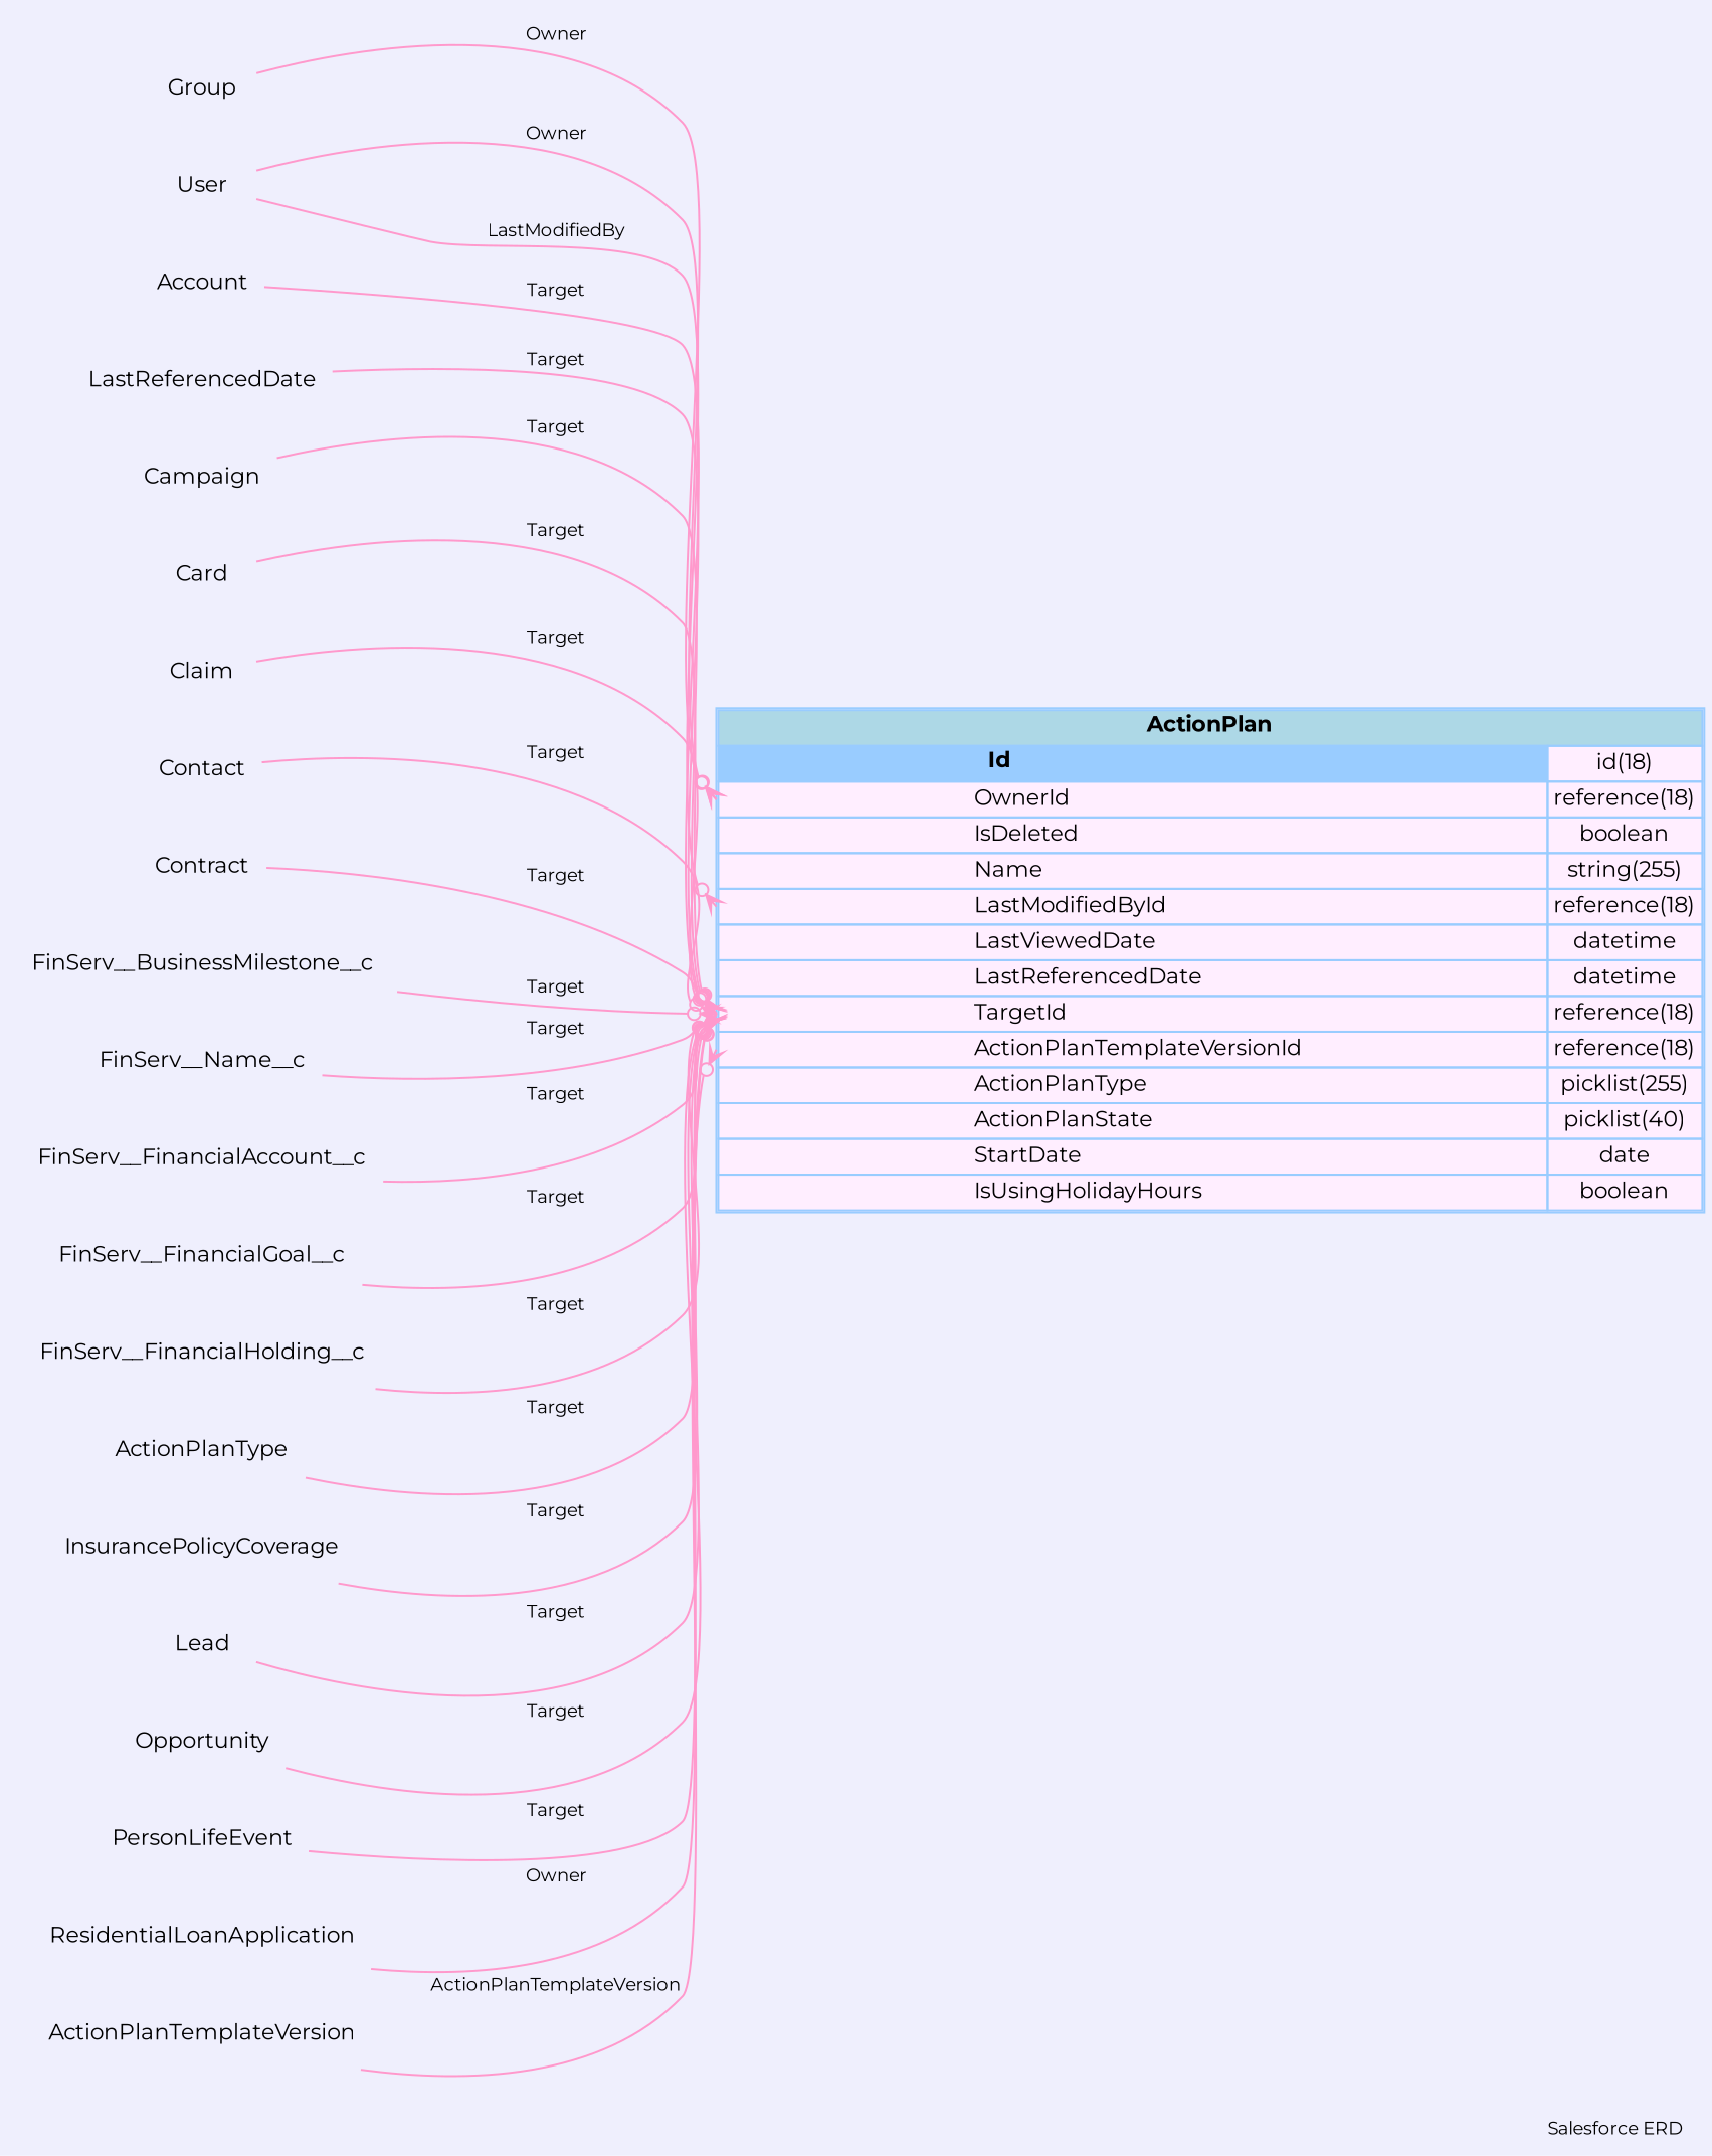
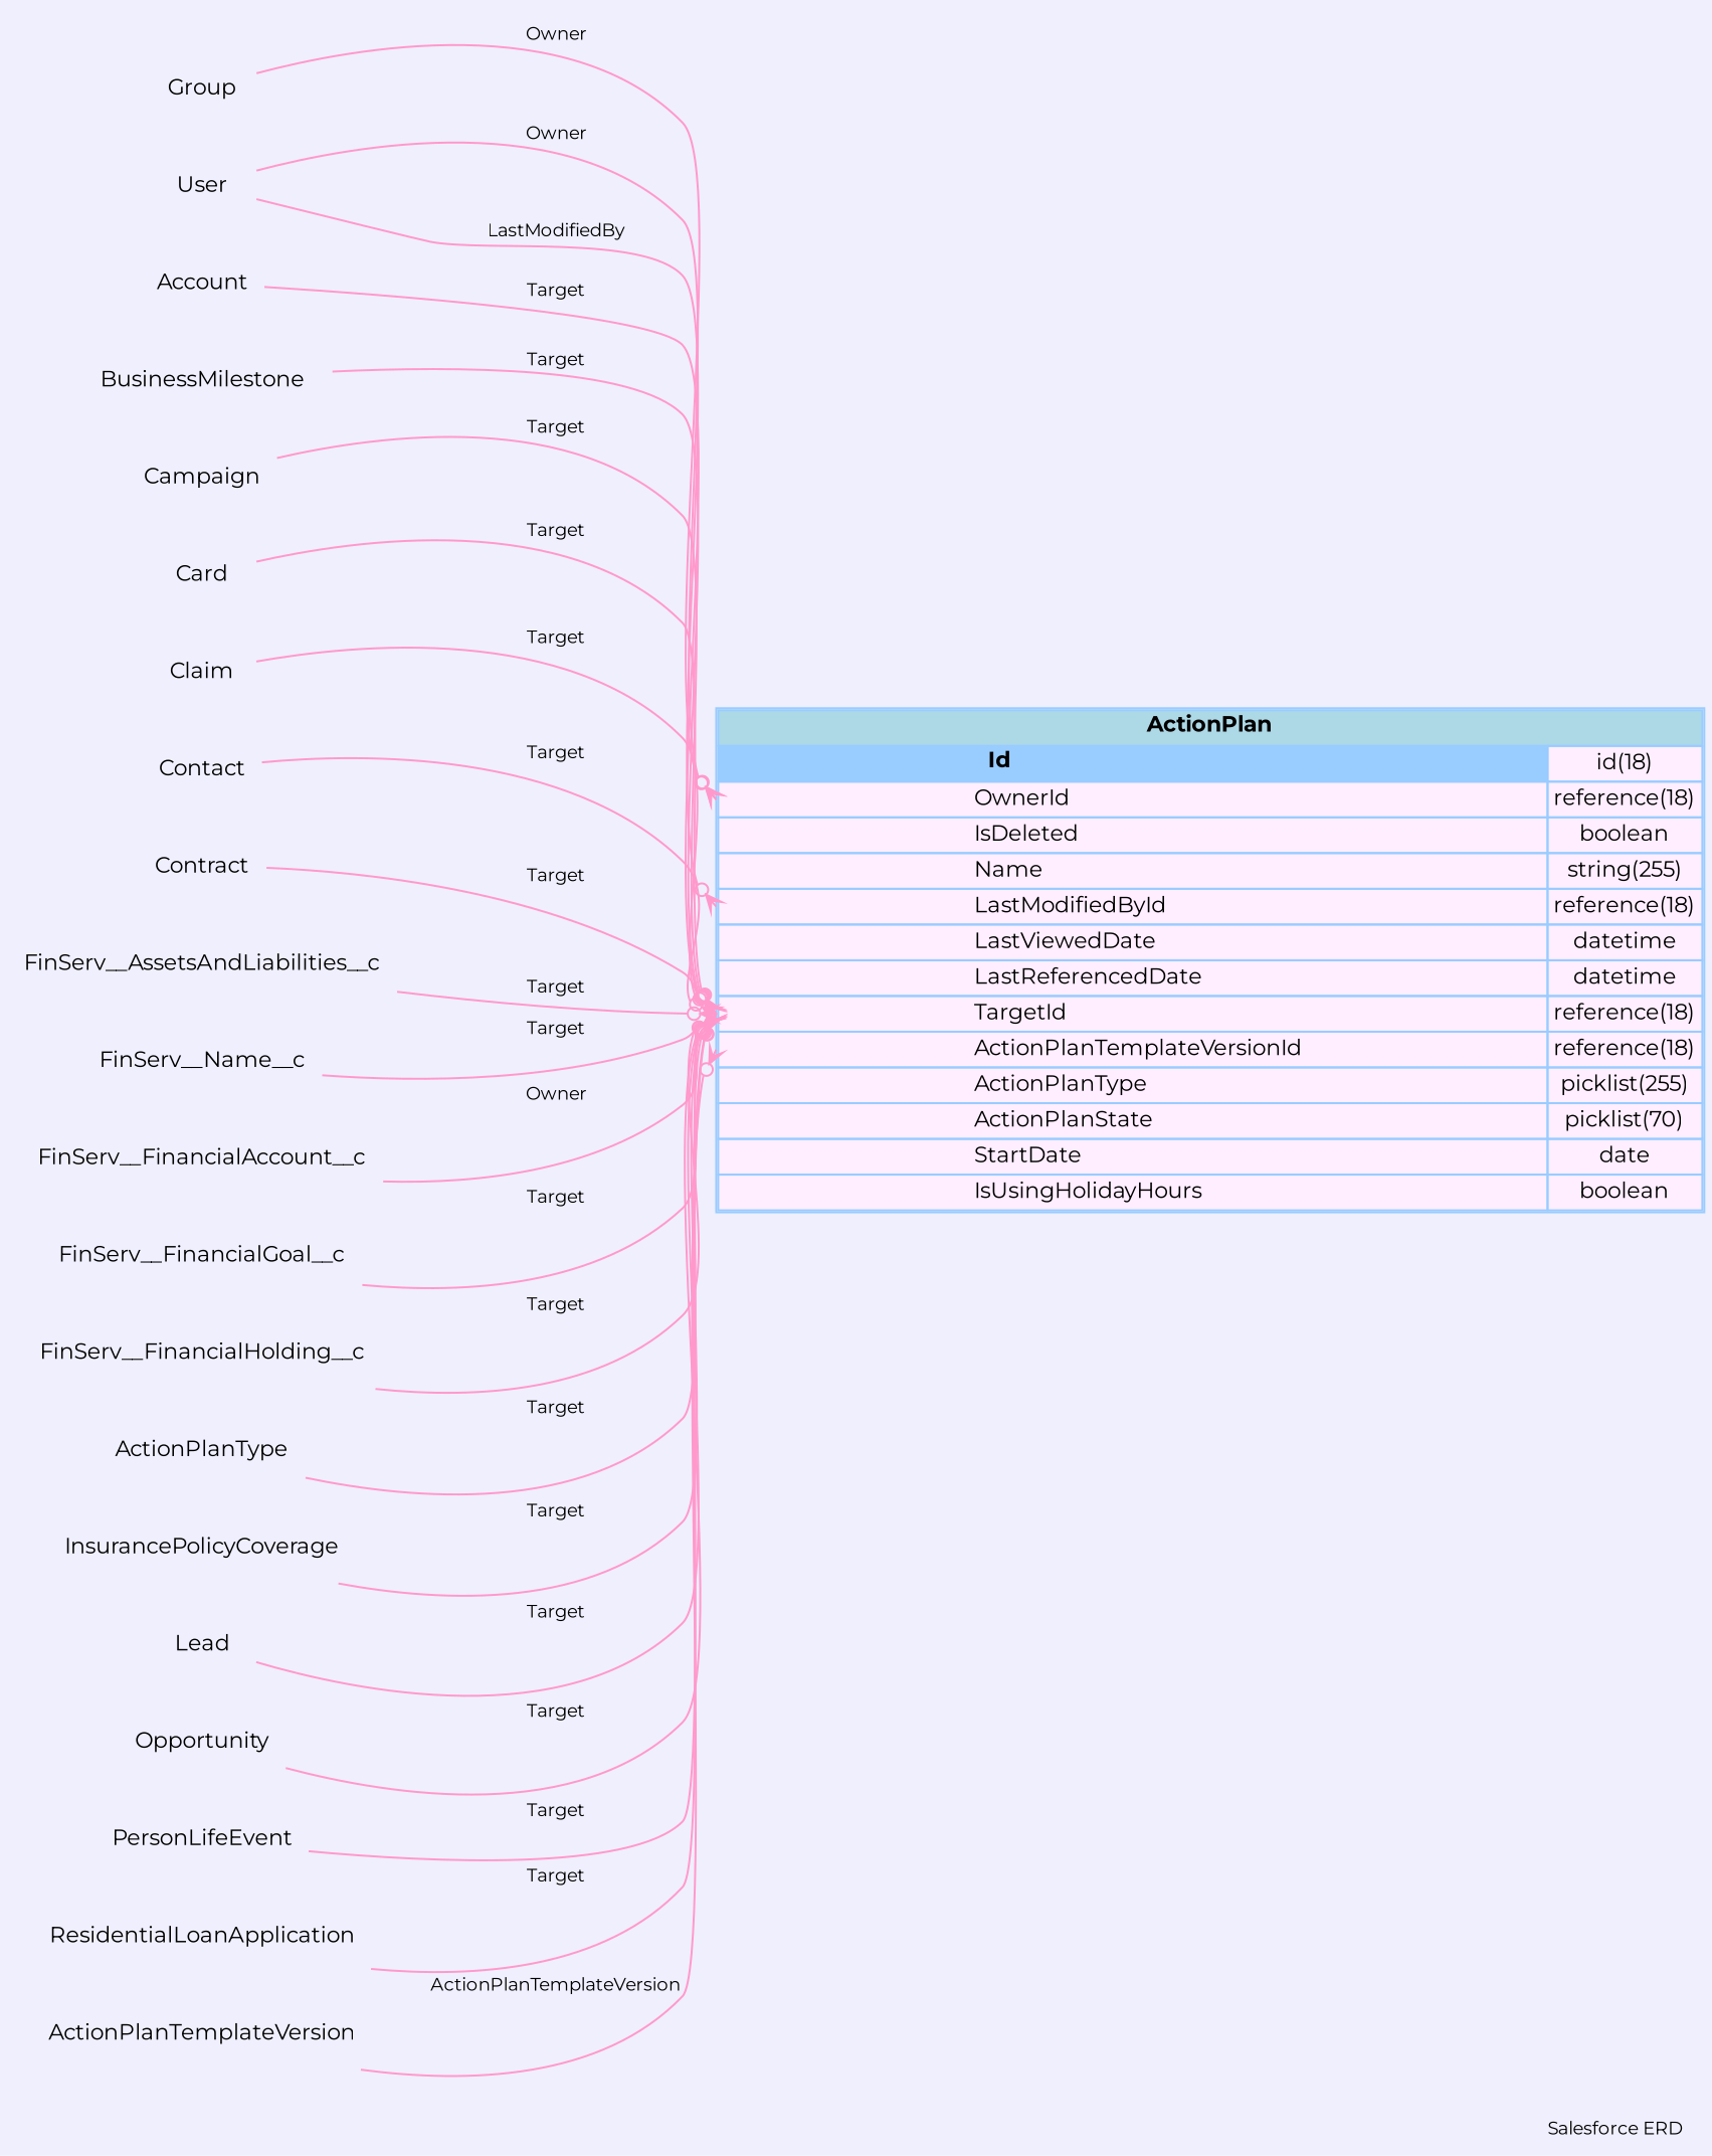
  digraph {
    bgcolor="#efeffd"
    fontname=Montserrat
    fontsize=9
    label="Salesforce ERD "
    labeljust=r
    nodesep=0.18
    rankdir=RL
    ranksep=0.46
    node [color="#99ccff" fontname=Montserrat fontsize=11 shape=plaintext]
    edge [arrowhead=none arrowsize=0.8 arrowtail=crowodot color="#ff99cc" dir=back fontname=Montserrat fontsize=9 headport="Id:e" tailport="TargetId:w"]
-   n1 [label=<                 <table border="1" cellborder="1" cellspacing="0" bgcolor="#ffeeff" >                      <tr><td colspan="3" bgcolor="lightblue"><b>ActionPlan</b></td></tr>              <tr>                                         <td  bgcolor="#99ccff" port="Id" align="left">                                            <b>Id</b>                                         </td><td>id(18)</td></tr> <tr>                                          <td port="OwnerId" align="left">                                          OwnerId                                        </td><td>reference(18)</td></tr> <tr>                                          <td port="IsDeleted" align="left">                                          IsDeleted                                        </td><td>boolean</td></tr> <tr>                                          <td port="Name" align="left">                                          Name                                        </td><td>string(255)</td></tr> <tr>                                          <td port="LastModifiedById" align="left">                                          LastModifiedById                                        </td><td>reference(18)</td></tr> <tr>                                          <td port="LastViewedDate" align="left">                                          LastViewedDate                                        </td><td>datetime</td></tr> <tr>                                          <td port="LastReferencedDate" align="left">                                          LastReferencedDate                                        </td><td>datetime</td></tr> <tr>                                          <td port="TargetId" align="left">                                          TargetId                                        </td><td>reference(18)</td></tr> <tr>                                          <td port="ActionPlanTemplateVersionId" align="left">                                          ActionPlanTemplateVersionId                                        </td><td>reference(18)</td></tr> <tr>                                          <td port="ActionPlanType" align="left">                                          ActionPlanType                                        </td><td>picklist(255)</td></tr> <tr>                                          <td port="ActionPlanState" align="left">                                          ActionPlanState                                        </td><td>picklist(40)</td></tr> <tr>                                          <td port="StartDate" align="left">                                          StartDate                                        </td><td>date</td></tr> <tr>                                          <td port="IsUsingHolidayHours" align="left">                                          IsUsingHolidayHours                                        </td><td>boolean</td></tr>                             </table>                 > margin=0 shape=none]
+   n1 [label=<                 <table border="1" cellborder="1" cellspacing="0" bgcolor="#ffeeff" >                      <tr><td colspan="3" bgcolor="lightblue"><b>ActionPlan</b></td></tr>              <tr>                                         <td  bgcolor="#99ccff" port="Id" align="left">                                            <b>Id</b>                                         </td><td>id(18)</td></tr> <tr>                                          <td port="OwnerId" align="left">                                          OwnerId                                        </td><td>reference(18)</td></tr> <tr>                                          <td port="IsDeleted" align="left">                                          IsDeleted                                        </td><td>boolean</td></tr> <tr>                                          <td port="Name" align="left">                                          Name                                        </td><td>string(255)</td></tr> <tr>                                          <td port="LastModifiedById" align="left">                                          LastModifiedById                                        </td><td>reference(18)</td></tr> <tr>                                          <td port="LastViewedDate" align="left">                                          LastViewedDate                                        </td><td>datetime</td></tr> <tr>                                          <td port="LastReferencedDate" align="left">                                          LastReferencedDate                                        </td><td>datetime</td></tr> <tr>                                          <td port="TargetId" align="left">                                          TargetId                                        </td><td>reference(18)</td></tr> <tr>                                          <td port="ActionPlanTemplateVersionId" align="left">                                          ActionPlanTemplateVersionId                                        </td><td>reference(18)</td></tr> <tr>                                          <td port="ActionPlanType" align="left">                                          ActionPlanType                                        </td><td>picklist(255)</td></tr> <tr>                                          <td port="ActionPlanState" align="left">                                          ActionPlanState                                        </td><td>picklist(70)</td></tr> <tr>                                          <td port="StartDate" align="left">                                          StartDate                                        </td><td>date</td></tr> <tr>                                          <td port="IsUsingHolidayHours" align="left">                                          IsUsingHolidayHours                                        </td><td>boolean</td></tr>                             </table>                 > margin=0 shape=none]
    Group
    User
    Account
-   BusinessMilestone [label=LastReferencedDate]
+   BusinessMilestone
    Campaign
    n7 [label=Card]
    Claim
    Contact
    Contract
-   FinServ__AssetsAndLiabilities__c [label=FinServ__BusinessMilestone__c]
+   FinServ__AssetsAndLiabilities__c
    n12 [label=FinServ__Name__c]
    FinServ__FinancialAccount__c
    FinServ__FinancialGoal__c
    FinServ__FinancialHolding__c
    n16 [label=ActionPlanType]
    InsurancePolicyCoverage
    Lead
    Opportunity
    PersonLifeEvent
    ResidentialLoanApplication
    ActionPlanTemplateVersion
    n1 -> Group [label=Owner tailport="OwnerId:w"]
    n1 -> User [label=Owner tailport="OwnerId:w"]
    n1 -> User [label=LastModifiedBy tailport="LastModifiedById:w"]
    n1 -> Account [label=Target]
    n1 -> BusinessMilestone [label=Target]
    n1 -> Campaign [label=Target]
    n1 -> n7 [label=Target]
    n1 -> Claim [label=Target]
    n1 -> Contact [label=Target]
    n1 -> Contract [label=Target]
    n1 -> FinServ__AssetsAndLiabilities__c [label=Target]
    n1 -> n12 [label=Target]
-   n1 -> FinServ__FinancialAccount__c [label=Target]
+   n1 -> FinServ__FinancialAccount__c [label=Owner]
    n1 -> FinServ__FinancialGoal__c [label=Target]
    n1 -> FinServ__FinancialHolding__c [label=Target]
    n1 -> n16 [label=Target]
    n1 -> InsurancePolicyCoverage [label=Target]
    n1 -> Lead [label=Target]
    n1 -> Opportunity [label=Target]
    n1 -> PersonLifeEvent [label=Target]
-   n1 -> ResidentialLoanApplication [label=Owner]
+   n1 -> ResidentialLoanApplication [label=Target]
    n1 -> ActionPlanTemplateVersion [label=ActionPlanTemplateVersion tailport="ActionPlanTemplateVersionId:w"]
  }
